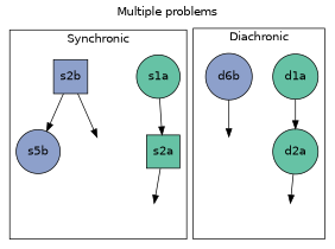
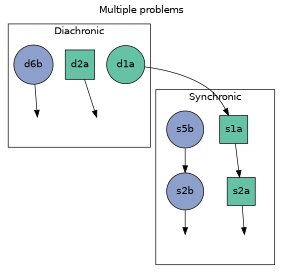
  digraph {
    fontname=helvetica
    label="Multiple problems"
    labelloc=t
    rankdir=TB
    node [fontname=helvetica style=filled]
-   s1a [fillcolor="#66C2A5" shape=circle width=0.5]
+   s1a [fillcolor="#66C2A5" shape=square width=0.5]
    s2a [fillcolor="#66C2A5" shape=square width=0.5]
    sinv1 [style=invis width=0]
    n4 [fillcolor="#8DA0CB" label=s5b shape=circle width=0.5]
-   s2b [fillcolor="#8DA0CB" shape=square width=0.5]
+   s2b [fillcolor="#8DA0CB" shape=circle width=0.5]
    sinv2 [style=invis width=0]
    d1a [fillcolor="#66C2A5" shape=circle width=0.5]
-   d2a [fillcolor="#66C2A5" shape=circle width=0.5]
+   d2a [fillcolor="#66C2A5" shape=square width=0.5]
    dinv1 [style=invis width=0]
    n10 [fillcolor="#8DA0CB" label=d6b shape=circle width=0.5]
    dinv2 [style=invis width=0]
    subgraph cluster_1 {
      label=Synchronic
      s1a
      s2a
      sinv1
      n4
      s2b
      sinv2
    }
    subgraph cluster_2 {
      label=Diachronic
      d1a
      d2a
      dinv1
      n10
      dinv2
    }
    s1a -> s2a
    s2a -> sinv1
-   s2b -> n4
+   n4 -> s2b
    s2b -> sinv2
-   d1a -> d2a
+   d1a -> s1a
    d2a -> dinv1
    n10 -> dinv2
  }
